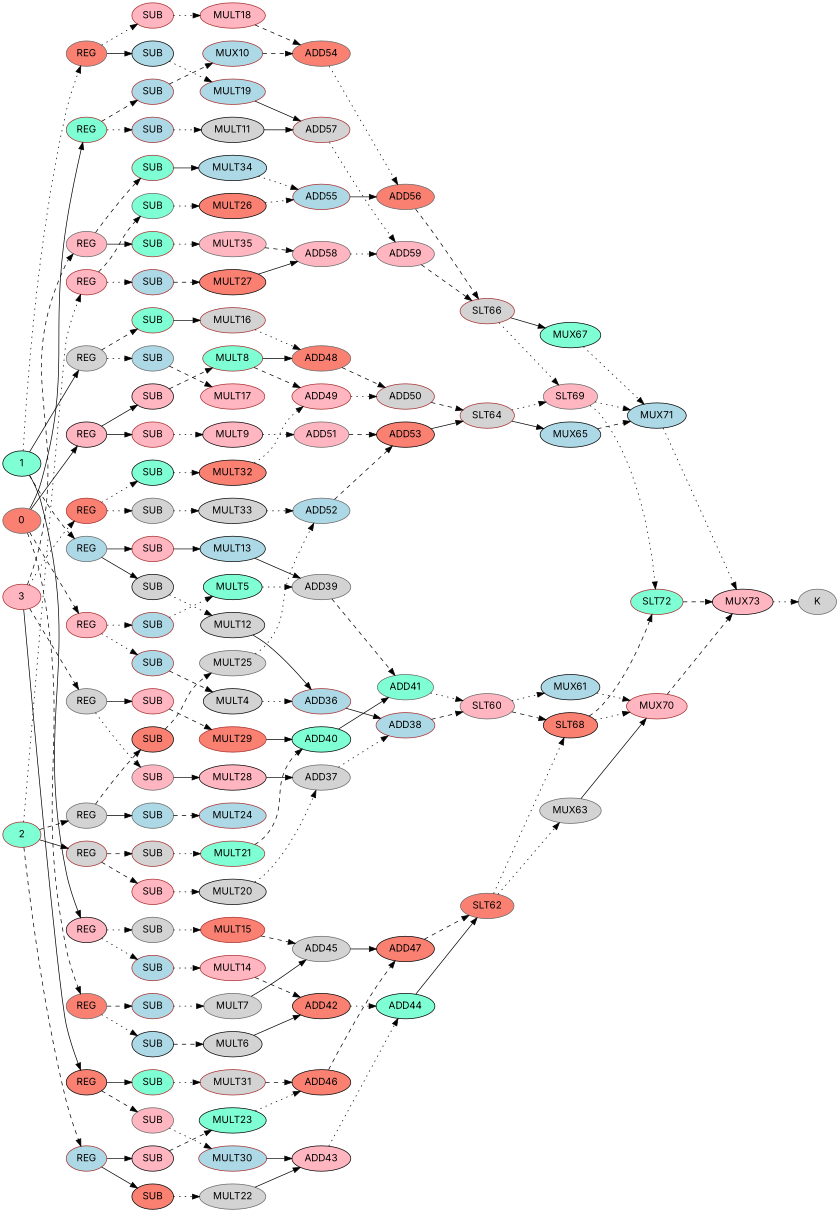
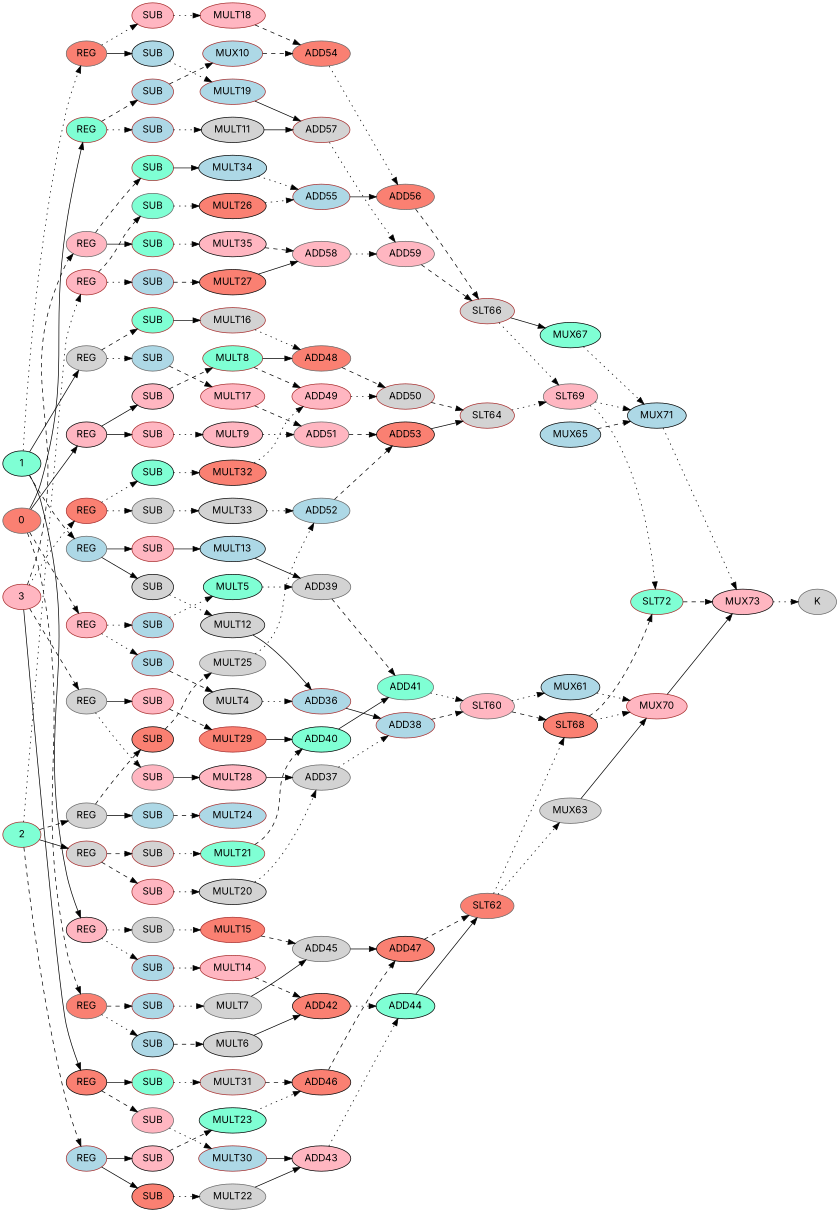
  strict digraph {
    fontname=Inter
    rankdir=LR
    node [color=brown fillcolor=lightpink fontname=Inter style=filled]
    edge [fontname=Inter style=dotted]
    n1 [label=REG]
    n2 [fillcolor=lightblue label=SUB]
    n3 [fillcolor=lightblue label=SUB]
    0 [color=gray40 fillcolor=salmon]
    n5 [color=gray40 fillcolor=salmon label=REG]
    n6 [color=black label=REG]
    n7 [fillcolor=aquamarine label=REG]
    n8 [color=black fillcolor=lightblue label=SUB]
    n9 [fillcolor=lightblue label=SUB]
    n10 [color=black label=SUB]
    n11 [label=SUB]
    n12 [fillcolor=lightblue label=SUB]
    n13 [fillcolor=lightblue label=SUB]
    n14 [color=black fillcolor=lightgrey label=MULT4]
    n15 [fillcolor=lightblue label=ADD36]
    n16 [fillcolor=lightblue label=ADD38]
    n17 [color=black fillcolor=aquamarine label=MULT5]
    n18 [color=gray40 fillcolor=lightgrey label=ADD39]
    n19 [color=gray40 fillcolor=aquamarine label=ADD41]
    n20 [color=black fillcolor=lightgrey label=MULT6]
    n21 [color=black fillcolor=salmon label=ADD42]
    n22 [color=black fillcolor=aquamarine label=ADD44]
    n23 [color=gray40 fillcolor=lightgrey label=MULT7]
    n24 [color=gray40 fillcolor=lightgrey label=ADD45]
    n25 [color=black fillcolor=salmon label=ADD47]
    n26 [fillcolor=aquamarine label=MULT8]
    n27 [color=gray40 fillcolor=salmon label=ADD48]
    n28 [label=ADD49]
    n29 [fillcolor=lightgrey label=ADD50]
    n30 [color=black label=MULT9]
    n31 [color=gray40 label=ADD51]
    n32 [color=black fillcolor=salmon label=ADD53]
    n33 [fillcolor=lightblue label=MUX10]
    n34 [color=gray40 fillcolor=salmon label=ADD54]
    n35 [color=gray40 fillcolor=salmon label=ADD56]
    n36 [color=black fillcolor=lightgrey label=MULT11]
    n37 [fillcolor=lightgrey label=ADD57]
    n38 [color=gray40 label=ADD59]
    n39 [color=gray40 fillcolor=lightblue label=REG]
    n40 [color=black fillcolor=lightgrey label=SUB]
    n41 [label=SUB]
    1 [color=black fillcolor=aquamarine]
    n43 [color=black label=REG]
    n44 [color=gray40 fillcolor=lightgrey label=REG]
    n45 [color=gray40 fillcolor=salmon label=REG]
    n46 [fillcolor=lightblue label=SUB]
    n47 [color=gray40 fillcolor=lightgrey label=SUB]
    n48 [fillcolor=aquamarine label=SUB]
    n49 [color=gray40 fillcolor=lightblue label=SUB]
    n50 [label=SUB]
    n51 [color=black fillcolor=lightblue label=SUB]
    n52 [color=black fillcolor=lightgrey label=MULT12]
    n53 [color=black fillcolor=lightblue label=MULT13]
    n54 [label=MULT14]
    n55 [fillcolor=salmon label=MULT15]
    n56 [fillcolor=lightgrey label=MULT16]
    n57 [label=MULT17]
    n58 [label=MULT18]
    n59 [fillcolor=lightblue label=MULT19]
    n60 [fillcolor=lightgrey label=REG]
    n61 [label=SUB]
    n62 [fillcolor=lightgrey label=SUB]
    2 [fillcolor=aquamarine]
    n64 [fillcolor=lightblue label=REG]
    n65 [color=gray40 fillcolor=lightgrey label=REG]
    n66 [label=REG]
    n67 [color=black fillcolor=salmon label=SUB]
    n68 [color=black label=SUB]
    n69 [color=gray40 fillcolor=lightblue label=SUB]
    n70 [color=black fillcolor=salmon label=SUB]
    n71 [color=gray40 fillcolor=aquamarine label=SUB]
    n72 [fillcolor=lightblue label=SUB]
    n73 [color=black fillcolor=lightgrey label=MULT20]
    n74 [color=gray40 fillcolor=lightgrey label=ADD37]
    n75 [fillcolor=aquamarine label=MULT21]
    n76 [color=black fillcolor=aquamarine label=ADD40]
    n77 [color=gray40 fillcolor=lightgrey label=MULT22]
    n78 [color=black label=ADD43]
    n79 [color=black fillcolor=aquamarine label=MULT23]
    n80 [color=black fillcolor=salmon label=ADD46]
    n81 [fillcolor=lightblue label=MULT24]
    n82 [color=gray40 fillcolor=lightgrey label=MULT25]
    n83 [color=gray40 fillcolor=lightblue label=ADD52]
    n84 [color=black fillcolor=salmon label=MULT26]
    n85 [fillcolor=lightblue label=ADD55]
    n86 [color=black fillcolor=salmon label=MULT27]
    n87 [color=gray40 label=ADD58]
    n88 [color=gray40 fillcolor=lightgrey label=REG]
    n89 [color=gray40 label=SUB]
    n90 [label=SUB]
    3
    n92 [color=black fillcolor=salmon label=REG]
    n93 [fillcolor=salmon label=REG]
    n94 [color=gray40 label=REG]
    n95 [color=gray40 label=SUB]
    n96 [fillcolor=aquamarine label=SUB]
    n97 [color=black fillcolor=aquamarine label=SUB]
    n98 [color=gray40 fillcolor=lightgrey label=SUB]
    n99 [fillcolor=aquamarine label=SUB]
    n100 [fillcolor=aquamarine label=SUB]
    n101 [color=black label=MULT28]
    n102 [fillcolor=salmon label=MULT29]
    n103 [fillcolor=lightblue label=MULT30]
    n104 [fillcolor=lightgrey label=MULT31]
    n105 [color=black fillcolor=salmon label=MULT32]
    n106 [color=black fillcolor=lightgrey label=MULT33]
    n107 [color=black fillcolor=lightblue label=MULT34]
-   n108 [color=gray40 label=MULT35]
+   n108 [color=black label=MULT35]
    n109 [color=gray40 label=SLT60]
    n110 [color=black fillcolor=lightblue label=MUX61]
    n111 [color=black fillcolor=salmon label=SLT68]
    n112 [color=gray40 fillcolor=salmon label=SLT62]
    n113 [color=gray40 fillcolor=lightgrey label=MUX63]
    n114 [fillcolor=lightgrey label=SLT64]
    n115 [color=black fillcolor=lightblue label=MUX65]
    n116 [color=gray40 label=SLT69]
    n117 [fillcolor=lightgrey label=SLT66]
    n118 [color=black fillcolor=aquamarine label=MUX67]
    n119 [label=MUX70]
    n120 [fillcolor=aquamarine label=SLT72]
    n121 [color=black label=MUX73]
    n122 [color=black fillcolor=lightblue label=MUX71]
    n123 [color=gray40 fillcolor=lightgrey label=K]
    n1 -> n2
    n1 -> n3
    n2 -> n14 [style=dashed]
    n3 -> n17
    0 -> n1 [style=dashed]
    0 -> n5 [style=dashed]
    0 -> n6 [style=solid]
    0 -> n7 [style=solid]
    n5 -> n8
    n5 -> n9 [style=dashed]
    n6 -> n10 [style=solid]
    n6 -> n11 [style=solid]
    n7 -> n12 [style=dashed]
    n7 -> n13
    n8 -> n20 [style=dashed]
    n9 -> n23
    n10 -> n26 [style=dashed]
    n11 -> n30
    n12 -> n33 [style=dashed]
    n13 -> n36
    n14 -> n15
    n15 -> n16 [style=solid]
    n16 -> n109 [style=dashed]
    n17 -> n18
    n18 -> n19 [style=dashed]
    n19 -> n109
    n20 -> n21 [style=solid]
    n21 -> n22
    n22 -> n112 [style=solid]
    n23 -> n24 [style=solid]
    n24 -> n25 [style=solid]
    n25 -> n112 [style=dashed]
    n26 -> n27 [style=solid]
    n26 -> n28 [style=dashed]
    n27 -> n29 [style=dashed]
    n28 -> n29
    n29 -> n114 [style=dashed]
    n30 -> n31
    n31 -> n32 [style=dashed]
    n32 -> n114 [style=solid]
    n33 -> n34 [style=dashed]
    n34 -> n35
    n35 -> n117 [style=dashed]
    n36 -> n37 [style=solid]
    n37 -> n38
    n38 -> n117 [style=dashed]
    n39 -> n40 [style=solid]
    n39 -> n41 [style=solid]
    n40 -> n52
    n41 -> n53 [style=solid]
    1 -> n39 [style=dashed]
    1 -> n43 [style=solid]
    1 -> n44 [style=solid]
    1 -> n45
    n43 -> n46
    n43 -> n47
    n44 -> n48 [style=dashed]
    n44 -> n49
    n45 -> n50
    n45 -> n51 [style=solid]
    n46 -> n54
    n47 -> n55
    n48 -> n56 [style=solid]
    n49 -> n57 [style=dashed]
    n50 -> n58
    n51 -> n59
    n52 -> n15 [style=solid]
    n53 -> n18 [style=solid]
    n54 -> n21 [style=dashed]
    n55 -> n24 [style=dashed]
    n56 -> n27
+   n57 -> n31 [style=dashed]
    n58 -> n34 [style=dashed]
    n59 -> n37 [style=solid]
    n60 -> n61 [style=dashed]
    n60 -> n62 [style=dashed]
    n61 -> n73
    n62 -> n75
    2 -> n60 [style=solid]
    2 -> n64 [style=dashed]
    2 -> n65 [style=dashed]
    2 -> n66
    n64 -> n67 [style=solid]
    n64 -> n68 [style=solid]
    n65 -> n69 [style=solid]
    n65 -> n70 [style=dashed]
    n66 -> n71 [style=dashed]
    n66 -> n72
    n67 -> n77
    n68 -> n79 [style=dashed]
    n69 -> n81 [style=dashed]
    n70 -> n82 [style=dashed]
    n71 -> n84
    n72 -> n86 [style=dashed]
    n73 -> n74
    n74 -> n16
    n75 -> n76 [style=dashed]
    n76 -> n19 [style=solid]
    n77 -> n78 [style=solid]
    n78 -> n22
    n79 -> n80
    n80 -> n25 [style=dashed]
    n82 -> n83
    n83 -> n32 [style=dashed]
    n84 -> n85
    n85 -> n35 [style=solid]
    n86 -> n87 [style=solid]
    n87 -> n38
    n88 -> n89
    n88 -> n90 [style=solid]
    n89 -> n101 [style=solid]
    n90 -> n102 [style=dashed]
    3 -> n88 [style=dashed]
    3 -> n92 [style=solid]
    3 -> n93
    3 -> n94 [style=dashed]
    n92 -> n95 [style=dashed]
    n92 -> n96 [style=solid]
    n93 -> n97
    n93 -> n98
    n94 -> n99 [style=dashed]
    n94 -> n100 [style=solid]
    n95 -> n103
    n96 -> n104
    n97 -> n105
    n98 -> n106
    n99 -> n107 [style=solid]
    n100 -> n108
    n101 -> n74 [style=solid]
    n102 -> n76 [style=solid]
    n103 -> n78 [style=solid]
    n104 -> n80 [style=dashed]
    n105 -> n28
    n106 -> n83
    n107 -> n85
    n108 -> n87 [style=dashed]
    n109 -> n110
    n109 -> n111 [style=dashed]
    n110 -> n119
    n111 -> n119
    n111 -> n120 [style=dashed]
    n112 -> n111
    n112 -> n113
    n113 -> n119 [style=solid]
-   n114 -> n115 [style=solid]
    n114 -> n116
    n115 -> n122 [style=dashed]
    n116 -> n120
    n116 -> n122
    n117 -> n116
    n117 -> n118 [style=solid]
    n118 -> n122
-   n119 -> n121 [style=dashed]
+   n119 -> n121 [style=solid]
    n120 -> n121 [style=dashed]
    n121 -> n123
    n122 -> n121
  }
